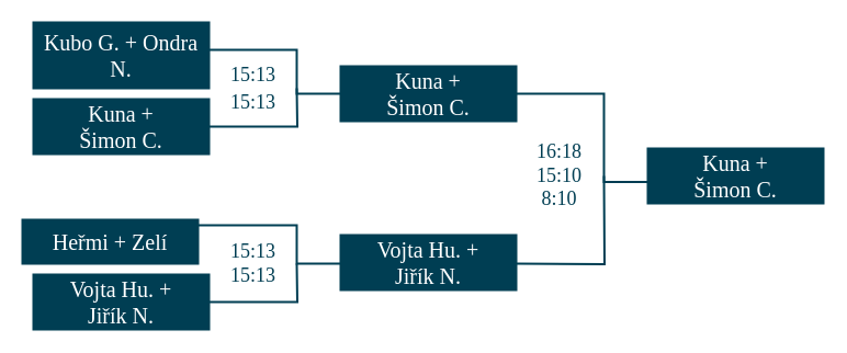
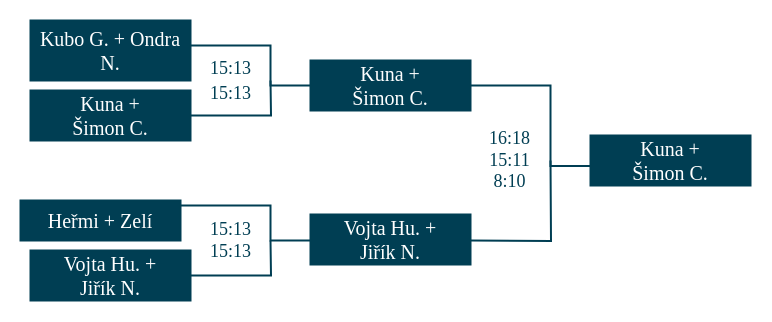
  <mxCell id="0" />
  <mxCell id="1" parent="0" />
  <mxCell id="2" style="edgeStyle=orthogonalEdgeStyle;rounded=0;orthogonalLoop=1;jettySize=auto;html=1;fontFamily=Montserrat;fontSource=https%3A%2F%2Ffonts.googleapis.com%2Fcss%3Ffamily%3DMontserrat;fontSize=20;fontColor=#FFFFFF;endArrow=none;endFill=0;strokeColor=#003E53;strokeWidth=2;" parent="1" source="3" edge="1"><mxGeometry relative="1" as="geometry"><mxPoint x="270" y="80" as="targetPoint" /></mxGeometry></mxCell>
  <mxCell id="3" value="&lt;font data-font-src=&quot;https://fonts.googleapis.com/css?family=Montserrat&quot; face=&quot;Montserrat&quot; style=&quot;font-size: 20px;&quot; color=&quot;#ffffff&quot;&gt;Kuna + &lt;br&gt;Šimon C.&lt;/font&gt;" style="rounded=0;whiteSpace=wrap;html=1;strokeColor=#003E53;strokeWidth=2;fillColor=#003E53;" parent="1" vertex="1"><mxGeometry x="30" y="90" width="160" height="50" as="geometry" /></mxCell>
  <mxCell id="4" style="edgeStyle=orthogonalEdgeStyle;rounded=0;orthogonalLoop=1;jettySize=auto;html=1;fontFamily=Montserrat;fontSource=https%3A%2F%2Ffonts.googleapis.com%2Fcss%3Ffamily%3DMontserrat;fontSize=20;fontColor=#FFFFFF;endArrow=none;endFill=0;strokeColor=#003E53;strokeWidth=2;" parent="1" source="5" edge="1"><mxGeometry relative="1" as="geometry"><Array as="points"><mxPoint x="270" y="205" /><mxPoint x="270" y="240" /></Array><mxPoint x="310" y="240.021" as="targetPoint" /></mxGeometry></mxCell>
  <mxCell id="5" value="&lt;font color=&quot;#ffffff&quot; style=&quot;font-size: 20px;&quot; data-font-src=&quot;https://fonts.googleapis.com/css?family=Montserrat&quot; face=&quot;Montserrat&quot;&gt;Heřmi + Zelí&lt;br&gt;&lt;/font&gt;" style="rounded=0;whiteSpace=wrap;html=1;strokeColor=#003E53;strokeWidth=2;fillColor=#003E53;" parent="1" vertex="1"><mxGeometry x="20" y="200" width="160" height="40" as="geometry" /></mxCell>
  <mxCell id="6" style="edgeStyle=orthogonalEdgeStyle;rounded=0;orthogonalLoop=1;jettySize=auto;html=1;fontFamily=Montserrat;fontSource=https%3A%2F%2Ffonts.googleapis.com%2Fcss%3Ffamily%3DMontserrat;fontSize=20;fontColor=#FFFFFF;endArrow=none;endFill=0;strokeColor=#003E53;strokeWidth=2;" parent="1" source="7" edge="1"><mxGeometry relative="1" as="geometry"><mxPoint x="270" y="240" as="targetPoint" /></mxGeometry></mxCell>
  <mxCell id="7" value="&lt;font face=&quot;Montserrat&quot; color=&quot;#ffffff&quot;&gt;&lt;span style=&quot;font-size: 20px;&quot;&gt;Vojta Hu. +&lt;br&gt;Jiřík N.&lt;/span&gt;&lt;/font&gt;" style="rounded=0;whiteSpace=wrap;html=1;strokeWidth=2;strokeColor=#003E53;fillColor=#003E53;" parent="1" vertex="1"><mxGeometry x="30" y="250" width="160" height="50" as="geometry" /></mxCell>
  <mxCell id="8" style="edgeStyle=orthogonalEdgeStyle;rounded=0;orthogonalLoop=1;jettySize=auto;html=1;fontFamily=Montserrat;fontSource=https%3A%2F%2Ffonts.googleapis.com%2Fcss%3Ffamily%3DMontserrat;fontSize=20;fontColor=#FFFFFF;endArrow=none;endFill=0;strokeColor=#003E53;strokeWidth=2;" parent="1" edge="1"><mxGeometry relative="1" as="geometry"><mxPoint x="550" y="160" as="targetPoint" /><mxPoint x="470" y="240.021" as="sourcePoint" /></mxGeometry></mxCell>
  <mxCell id="9" style="edgeStyle=orthogonalEdgeStyle;rounded=0;orthogonalLoop=1;jettySize=auto;html=1;entryX=0;entryY=0.5;entryDx=0;entryDy=0;fontFamily=Montserrat;fontSource=https%3A%2F%2Ffonts.googleapis.com%2Fcss%3Ffamily%3DMontserrat;fontSize=20;fontColor=#FFFFFF;endArrow=none;endFill=0;strokeColor=#003E53;strokeWidth=2;" parent="1" source="10" target="12" edge="1"><mxGeometry relative="1" as="geometry"><Array as="points"><mxPoint x="270" y="45" /><mxPoint x="270" y="85" /></Array></mxGeometry></mxCell>
  <mxCell id="10" value="&lt;font color=&quot;#ffffff&quot; style=&quot;font-size: 20px;&quot; data-font-src=&quot;https://fonts.googleapis.com/css?family=Montserrat&quot; face=&quot;Montserrat&quot;&gt;Kubo G. + Ondra N.&lt;/font&gt;" style="rounded=0;whiteSpace=wrap;html=1;strokeColor=#003E53;strokeWidth=2;fillColor=#003E53;" parent="1" vertex="1"><mxGeometry x="30" y="20" width="160" height="60" as="geometry" /></mxCell>
  <mxCell id="11" style="edgeStyle=orthogonalEdgeStyle;rounded=0;orthogonalLoop=1;jettySize=auto;html=1;entryX=0;entryY=0.5;entryDx=0;entryDy=0;fontFamily=Montserrat;fontSource=https%3A%2F%2Ffonts.googleapis.com%2Fcss%3Ffamily%3DMontserrat;fontSize=20;fontColor=#FFFFFF;strokeWidth=2;endArrow=none;endFill=0;strokeColor=#003E53;" parent="1" source="12" edge="1"><mxGeometry relative="1" as="geometry"><mxPoint x="590" y="165.5" as="targetPoint" /><Array as="points"><mxPoint x="550" y="85" /><mxPoint x="550" y="165" /></Array></mxGeometry></mxCell>
  <mxCell id="12" value="&lt;font color=&quot;#ffffff&quot; style=&quot;font-size: 20px;&quot; data-font-src=&quot;https://fonts.googleapis.com/css?family=Montserrat&quot; face=&quot;Montserrat&quot;&gt;Kuna + &lt;br&gt;Šimon C.&lt;/font&gt;" style="rounded=0;whiteSpace=wrap;html=1;strokeWidth=2;strokeColor=#003E53;fillColor=#003E53;" parent="1" vertex="1"><mxGeometry x="310" y="60" width="160" height="50" as="geometry" /></mxCell>
- <mxCell id="13" value="16:18&lt;br&gt;15:10&lt;br&gt;8:10" style="text;html=1;align=center;verticalAlign=middle;resizable=0;points=[];autosize=1;strokeColor=none;fillColor=none;fontSize=18;fontFamily=Montserrat;fontColor=#003E53;" parent="1" vertex="1"><mxGeometry x="479" y="120" width="60" height="80" as="geometry" /></mxCell>
+ <mxCell id="13" value="16:18&lt;br&gt;15:11&lt;br&gt;8:10" style="text;html=1;align=center;verticalAlign=middle;resizable=0;points=[];autosize=1;strokeColor=none;fillColor=none;fontSize=18;fontFamily=Montserrat;fontColor=#003E53;" parent="1" vertex="1"><mxGeometry x="479" y="120" width="60" height="80" as="geometry" /></mxCell>
  <mxCell id="14" value="&lt;font face=&quot;Montserrat&quot; color=&quot;#ffffff&quot;&gt;&lt;span style=&quot;font-size: 20px;&quot;&gt;Vojta Hu. +&lt;br&gt;Jiřík N.&lt;/span&gt;&lt;/font&gt;" style="rounded=0;whiteSpace=wrap;html=1;strokeWidth=2;strokeColor=#003E53;fillColor=#003E53;" vertex="1" parent="1"><mxGeometry x="310" y="214" width="160" height="50" as="geometry" /></mxCell>
  <mxCell id="15" value="&lt;font color=&quot;#ffffff&quot; style=&quot;font-size: 20px;&quot; data-font-src=&quot;https://fonts.googleapis.com/css?family=Montserrat&quot; face=&quot;Montserrat&quot;&gt;Kuna + &lt;br&gt;Šimon C.&lt;/font&gt;" style="rounded=0;whiteSpace=wrap;html=1;strokeWidth=2;strokeColor=#003E53;fillColor=#003E53;" vertex="1" parent="1"><mxGeometry x="590" y="135" width="160" height="50" as="geometry" /></mxCell>
  <mxCell id="16" value="&lt;font style=&quot;font-size: 18px;&quot; color=&quot;#003e53&quot;&gt;15:13&lt;br&gt;15:13&lt;br&gt;&lt;/font&gt;" style="text;html=1;align=center;verticalAlign=middle;resizable=0;points=[];autosize=1;strokeColor=none;fillColor=none;fontSize=20;fontFamily=Montserrat;fontColor=#FFFFFF;" vertex="1" parent="1"><mxGeometry x="200" y="49" width="60" height="60" as="geometry" /></mxCell>
  <mxCell id="17" value="15:13&lt;br&gt;15:13" style="text;html=1;align=center;verticalAlign=middle;resizable=0;points=[];autosize=1;strokeColor=none;fillColor=none;fontSize=18;fontFamily=Montserrat;fontColor=#003E53;" vertex="1" parent="1"><mxGeometry x="200" y="210" width="60" height="60" as="geometry" /></mxCell>
